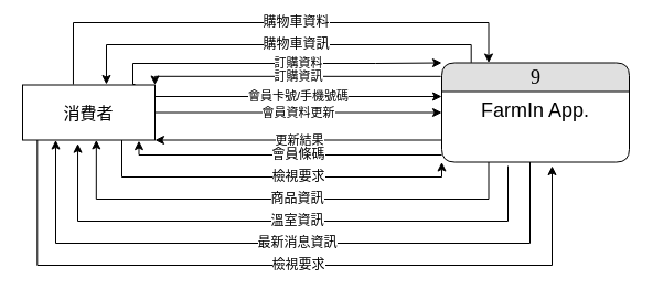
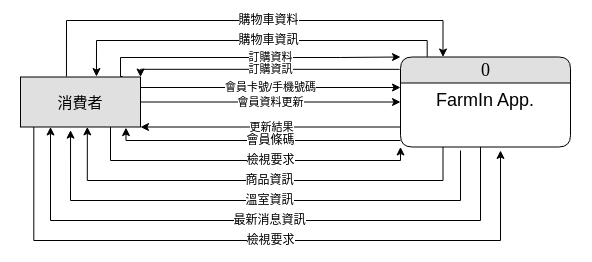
  <mxCell id="0" />
  <mxCell id="1" parent="0" />
  <mxCell id="2" value="會員資料更新" style="edgeStyle=orthogonalEdgeStyle;rounded=0;orthogonalLoop=1;jettySize=auto;html=1;entryX=0;entryY=0.5;entryDx=0;entryDy=0;exitX=1;exitY=0.5;exitDx=0;exitDy=0;" parent="1" source="7" target="16" edge="1"><mxGeometry relative="1" as="geometry"><Array as="points" /><mxPoint as="offset" /><mxPoint x="300" y="101.5" as="targetPoint" /></mxGeometry></mxCell>
  <mxCell id="3" value="訂購資料" style="edgeStyle=orthogonalEdgeStyle;rounded=0;orthogonalLoop=1;jettySize=auto;html=1;entryX=0;entryY=0;entryDx=0;entryDy=0;exitX=0.85;exitY=-0.01;exitDx=0;exitDy=0;exitPerimeter=0;" parent="1" source="7" target="16" edge="1"><mxGeometry x="0.136" y="1" relative="1" as="geometry"><Array as="points"><mxPoint x="120" y="76" /><mxPoint x="120" y="57" /><mxPoint x="340" y="57" /></Array><mxPoint y="1" as="offset" /><mxPoint x="200" y="-27.5" as="targetPoint" /></mxGeometry></mxCell>
  <mxCell id="4" value="購物車資料" style="edgeStyle=orthogonalEdgeStyle;rounded=0;orthogonalLoop=1;jettySize=auto;html=1;labelBackgroundColor=#FFFFFF;entryX=0.25;entryY=0;entryDx=0;entryDy=0;exitX=0.383;exitY=-0.01;exitDx=0;exitDy=0;horizontal=1;fontSize=12;exitPerimeter=0;" parent="1" source="7" target="16" edge="1"><mxGeometry x="0.1" relative="1" as="geometry"><mxPoint x="66.06" y="-50" as="targetPoint" /><Array as="points"><mxPoint x="66" y="20" /><mxPoint x="443" y="20" /></Array><mxPoint as="offset" /></mxGeometry></mxCell>
  <mxCell id="5" value="檢視要求" style="edgeStyle=orthogonalEdgeStyle;rounded=0;orthogonalLoop=1;jettySize=auto;html=1;labelBackgroundColor=#FFFFFF;fontSize=12;exitX=0.111;exitY=0.997;exitDx=0;exitDy=0;exitPerimeter=0;" parent="1" source="7" edge="1"><mxGeometry x="0.043" relative="1" as="geometry"><mxPoint x="500" y="150" as="targetPoint" /><Array as="points"><mxPoint x="33" y="240" /><mxPoint x="500" y="240" /></Array><mxPoint as="offset" /></mxGeometry></mxCell>
  <mxCell id="6" value="檢視要求" style="edgeStyle=orthogonalEdgeStyle;rounded=0;orthogonalLoop=1;jettySize=auto;html=1;entryX=0;entryY=1;entryDx=0;entryDy=0;labelBackgroundColor=#FFFFFF;fontSize=12;exitX=0.75;exitY=1;exitDx=0;exitDy=0;" parent="1" source="7" target="16" edge="1"><mxGeometry x="0.148" relative="1" as="geometry"><mxPoint x="142.5" y="200" as="targetPoint" /><Array as="points"><mxPoint x="110" y="160" /><mxPoint x="400" y="160" /></Array><mxPoint as="offset" /></mxGeometry></mxCell>
- <mxCell id="7" value="&lt;font style=&quot;font-size: 15px&quot;&gt;消費者&lt;/font&gt;" style="whiteSpace=wrap;html=1;rounded=0;shadow=0;comic=0;labelBackgroundColor=none;strokeWidth=1;fontFamily=Verdana;fontSize=18;align=center;" parent="1" vertex="1"><mxGeometry x="20" y="76.5" width="120" height="50" as="geometry" /></mxCell>
+ <mxCell id="7" value="&lt;font style=&quot;font-size: 15px&quot;&gt;消費者&lt;/font&gt;" style="whiteSpace=wrap;html=1;rounded=0;shadow=0;comic=0;labelBackgroundColor=none;strokeWidth=1;fontFamily=Verdana;fontSize=18;align=center;fillColor=#e0e0e0;" parent="1" vertex="1"><mxGeometry x="20" y="76.5" width="120" height="50" as="geometry" /></mxCell>
  <mxCell id="8" value="訂購資訊" style="edgeStyle=orthogonalEdgeStyle;rounded=0;orthogonalLoop=1;jettySize=auto;html=1;entryX=1;entryY=0;entryDx=0;entryDy=0;labelBackgroundColor=#FFFFFF;exitX=-0.005;exitY=0.137;exitDx=0;exitDy=0;exitPerimeter=0;" parent="1" source="16" target="7" edge="1"><mxGeometry x="-0.03" relative="1" as="geometry"><mxPoint as="offset" /><mxPoint x="200" y="-5" as="sourcePoint" /><Array as="points"><mxPoint x="140" y="69" /></Array></mxGeometry></mxCell>
  <mxCell id="9" value="更新結果" style="edgeStyle=orthogonalEdgeStyle;rounded=0;orthogonalLoop=1;jettySize=auto;html=1;entryX=1;entryY=1;entryDx=0;entryDy=0;exitX=0;exitY=0.75;exitDx=0;exitDy=0;" parent="1" source="16" target="7" edge="1"><mxGeometry x="0.009" relative="1" as="geometry"><Array as="points"><mxPoint x="400" y="126" /></Array><mxPoint x="300.85" y="126.5" as="sourcePoint" /><mxPoint as="offset" /></mxGeometry></mxCell>
  <mxCell id="10" value="會員卡號/手機號碼" style="edgeStyle=orthogonalEdgeStyle;rounded=0;orthogonalLoop=1;jettySize=auto;html=1;exitX=1;exitY=0;exitDx=0;exitDy=0;" parent="1" edge="1"><mxGeometry x="0.009" relative="1" as="geometry"><mxPoint x="140" y="84.5" as="sourcePoint" /><mxPoint x="400" y="87" as="targetPoint" /><Array as="points"><mxPoint x="140" y="87" /></Array><mxPoint as="offset" /></mxGeometry></mxCell>
  <mxCell id="11" value="購物車資訊" style="edgeStyle=orthogonalEdgeStyle;rounded=0;orthogonalLoop=1;jettySize=auto;html=1;entryX=0.633;entryY=-0.01;entryDx=0;entryDy=0;labelBackgroundColor=#FFFFFF;horizontal=1;fontSize=12;entryPerimeter=0;exitX=0.157;exitY=-0.002;exitDx=0;exitDy=0;exitPerimeter=0;" parent="1" source="16" target="7" edge="1"><mxGeometry x="-0.087" relative="1" as="geometry"><Array as="points"><mxPoint x="427" y="40" /><mxPoint x="96" y="40" /></Array><mxPoint x="96" y="-50" as="sourcePoint" /><mxPoint as="offset" /></mxGeometry></mxCell>
  <mxCell id="12" value="最新消息資訊" style="edgeStyle=orthogonalEdgeStyle;rounded=0;orthogonalLoop=1;jettySize=auto;html=1;labelBackgroundColor=#FFFFFF;fontSize=12;entryX=0.25;entryY=1;entryDx=0;entryDy=0;" parent="1" target="7" edge="1"><mxGeometry x="-0.036" relative="1" as="geometry"><Array as="points"><mxPoint x="480" y="220" /><mxPoint x="50" y="220" /></Array><mxPoint x="480" y="140" as="sourcePoint" /><mxPoint x="50" y="164.5" as="targetPoint" /><mxPoint as="offset" /></mxGeometry></mxCell>
  <mxCell id="13" value="溫室資訊" style="edgeStyle=orthogonalEdgeStyle;rounded=0;orthogonalLoop=1;jettySize=auto;html=1;entryX=0.417;entryY=1.063;entryDx=0;entryDy=0;labelBackgroundColor=#FFFFFF;fontSize=12;entryPerimeter=0;" parent="1" target="7" edge="1"><mxGeometry x="-0.055" relative="1" as="geometry"><Array as="points"><mxPoint x="460" y="200" /><mxPoint x="70" y="200" /></Array><mxPoint x="460" y="150" as="sourcePoint" /><mxPoint as="offset" /></mxGeometry></mxCell>
  <mxCell id="14" value="商品資訊" style="edgeStyle=orthogonalEdgeStyle;rounded=0;orthogonalLoop=1;jettySize=auto;html=1;entryX=0.557;entryY=0.998;entryDx=0;entryDy=0;labelBackgroundColor=#FFFFFF;fontSize=12;exitX=0.25;exitY=1;exitDx=0;exitDy=0;entryPerimeter=0;" parent="1" source="16" target="7" edge="1"><mxGeometry x="-0.064" relative="1" as="geometry"><Array as="points"><mxPoint x="443" y="180" /><mxPoint x="87" y="180" /></Array><mxPoint x="-67.5" y="200" as="sourcePoint" /><mxPoint as="offset" /></mxGeometry></mxCell>
  <mxCell id="15" value="會員條碼" style="edgeStyle=orthogonalEdgeStyle;rounded=0;orthogonalLoop=1;jettySize=auto;html=1;entryX=0.879;entryY=1.012;entryDx=0;entryDy=0;entryPerimeter=0;labelBackgroundColor=#FFFFFF;fontSize=12;" parent="1" target="7" edge="1"><mxGeometry x="-0.095" relative="1" as="geometry"><Array as="points"><mxPoint x="125" y="140" /></Array><mxPoint x="400" y="140" as="sourcePoint" /><mxPoint as="offset" /></mxGeometry></mxCell>
- <mxCell id="16" value="9" style="swimlane;html=1;fontStyle=0;childLayout=stackLayout;horizontal=1;startSize=26;fillColor=#e0e0e0;horizontalStack=0;resizeParent=1;resizeLast=0;collapsible=1;marginBottom=0;swimlaneFillColor=#ffffff;align=center;rounded=1;shadow=0;comic=0;labelBackgroundColor=none;strokeWidth=1;fontFamily=Verdana;fontSize=18;" parent="1" vertex="1"><mxGeometry x="400" y="56.5" width="170" height="90" as="geometry" /></mxCell>
+ <mxCell id="16" value="0" style="swimlane;html=1;fontStyle=0;childLayout=stackLayout;horizontal=1;startSize=26;fillColor=#e0e0e0;horizontalStack=0;resizeParent=1;resizeLast=0;collapsible=1;marginBottom=0;swimlaneFillColor=#ffffff;align=center;rounded=1;shadow=0;comic=0;labelBackgroundColor=none;strokeWidth=1;fontFamily=Verdana;fontSize=18;" parent="1" vertex="1"><mxGeometry x="400" y="56.5" width="170" height="90" as="geometry" /></mxCell>
  <mxCell id="17" value="FarmIn App." style="text;html=1;strokeColor=none;fillColor=none;spacingLeft=4;spacingRight=4;whiteSpace=wrap;overflow=hidden;rotatable=0;points=[[0,0.5],[1,0.5]];portConstraint=eastwest;align=center;fontSize=18;" parent="16" vertex="1"><mxGeometry y="26" width="170" height="64" as="geometry" /></mxCell>
